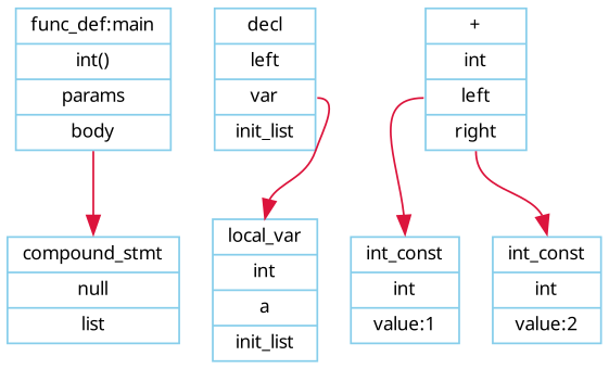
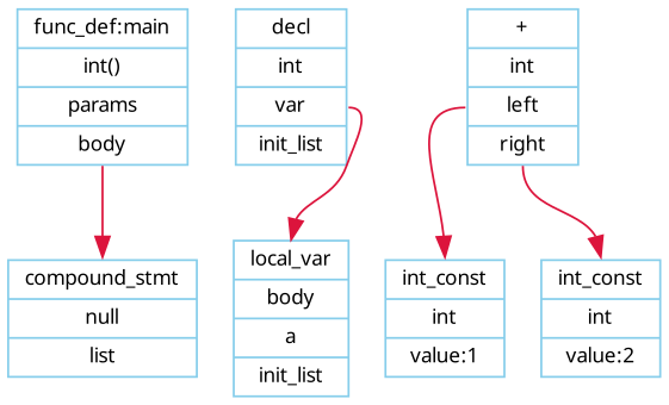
  digraph {
    node [color=skyblue fontname=Verdana fontsize=10 shape=record]
    edge [color=crimson fontname=Verdana fontsize=10 headport=head style=solid]
    n1 [label="{<head>func_def:main|<type>int()|<params>params|<body>body}"]
    n2 [label="{<head>compound_stmt|null|<list>list}"]
-   n3 [label="{<head>decl|<type>left|<var>var|<init_list>init_list}"]
-   n4 [label="{<head>local_var|<type>int|<name>a|<list>init_list}"]
+   n3 [label="{<head>decl|<type>int|<var>var|<init_list>init_list}"]
+   n4 [label="{<head>local_var|<type>body|<name>a|<list>init_list}"]
    n5 [label="{<head>+|<type>int|<left_operand>left|<right_operand>right}"]
    n6 [label="{<head>int_const|<type>int|value:1}"]
    n7 [label="{<head>int_const|<type>int|value:2}"]
    n1 -> n2 [tailport=body]
    n3 -> n4 [tailport=var]
    n5 -> n6 [tailport=left_operand]
    n5 -> n7 [tailport=right_operand]
  }
